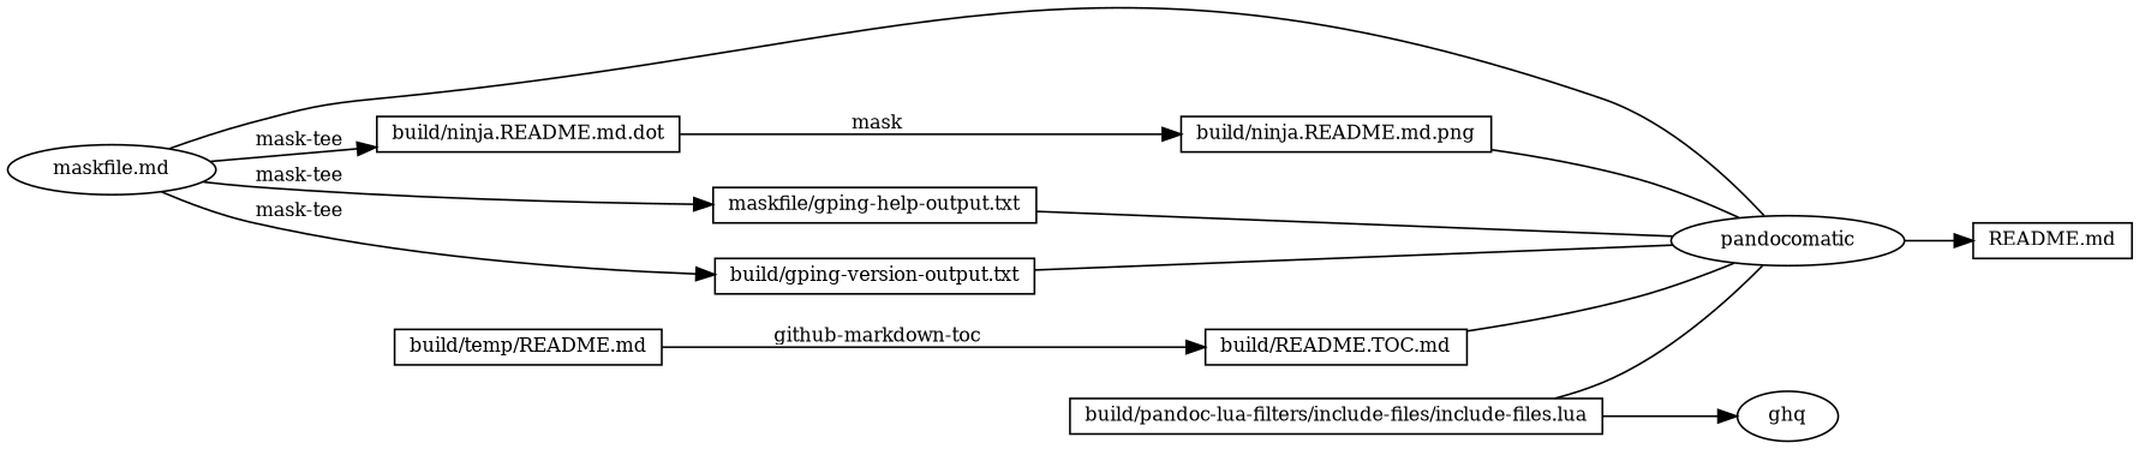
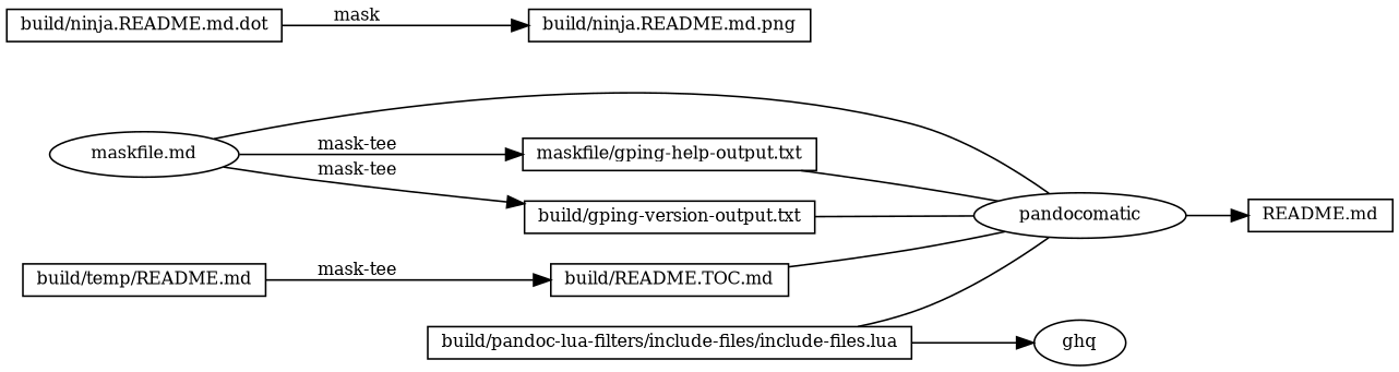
  digraph {
    rankdir=LR
    node [fontsize=10 shape=box]
    edge [fontsize=10]
    n1 [height=0.25 label="README.md"]
    n2 [height=0.25 label=pandocomatic shape=ellipse]
    n3 [height=0.25 label="maskfile.md" shape=ellipse]
    n4 [height=0.25 label="build/ninja.README.md.dot"]
    n5 [height=0.25 label="maskfile/gping-help-output.txt"]
    n6 [height=0.25 label="build/gping-version-output.txt"]
    n7 [height=0.25 label="build/ninja.README.md.png"]
    n8 [height=0.25 label="build/temp/README.md"]
    n9 [height=0.25 label="build/README.TOC.md"]
    n10 [height=0.25 label="build/pandoc-lua-filters/include-files/include-files.lua"]
    n11 [height=0.25 label=ghq shape=ellipse]
    n2 -> n1
    n3 -> n2 [arrowhead=none]
-   n3 -> n4 [label=" mask-tee"]
    n3 -> n5 [label=" mask-tee"]
    n3 -> n6 [label=" mask-tee"]
    n4 -> n7 [label=" mask"]
    n5 -> n2 [arrowhead=none]
    n6 -> n2 [arrowhead=none]
-   n7 -> n2 [arrowhead=none]
-   n8 -> n9 [label=" github-markdown-toc"]
+   n8 -> n9 [label=" mask-tee"]
    n9 -> n2 [arrowhead=none]
    n10 -> n2 [arrowhead=none]
    n10 -> n11
  }
